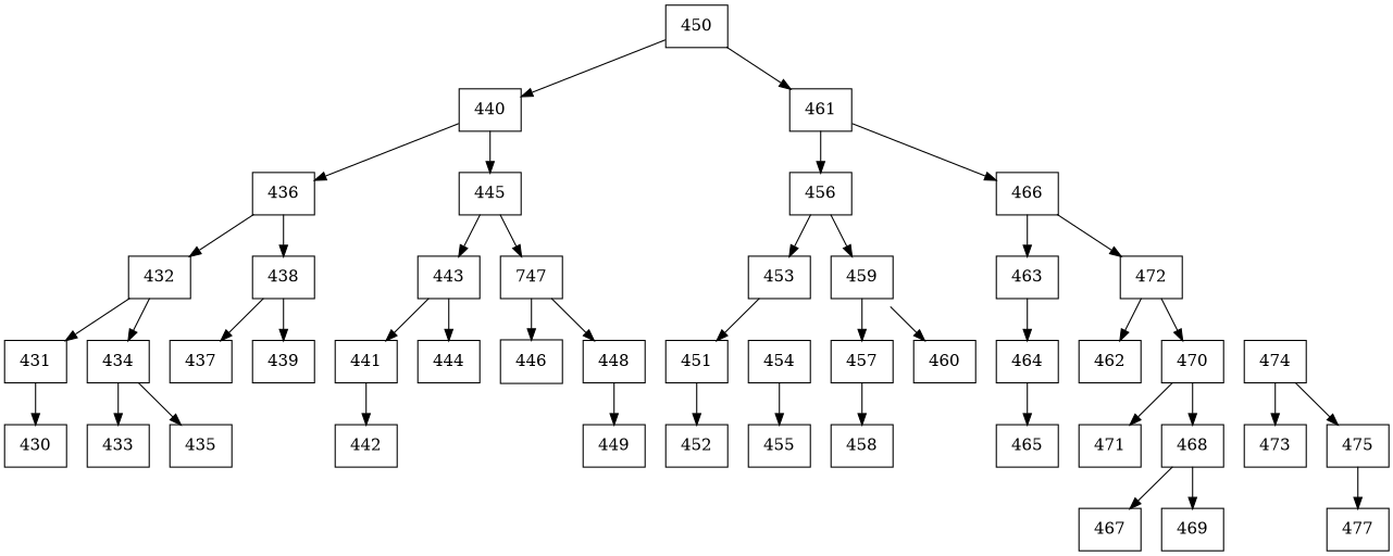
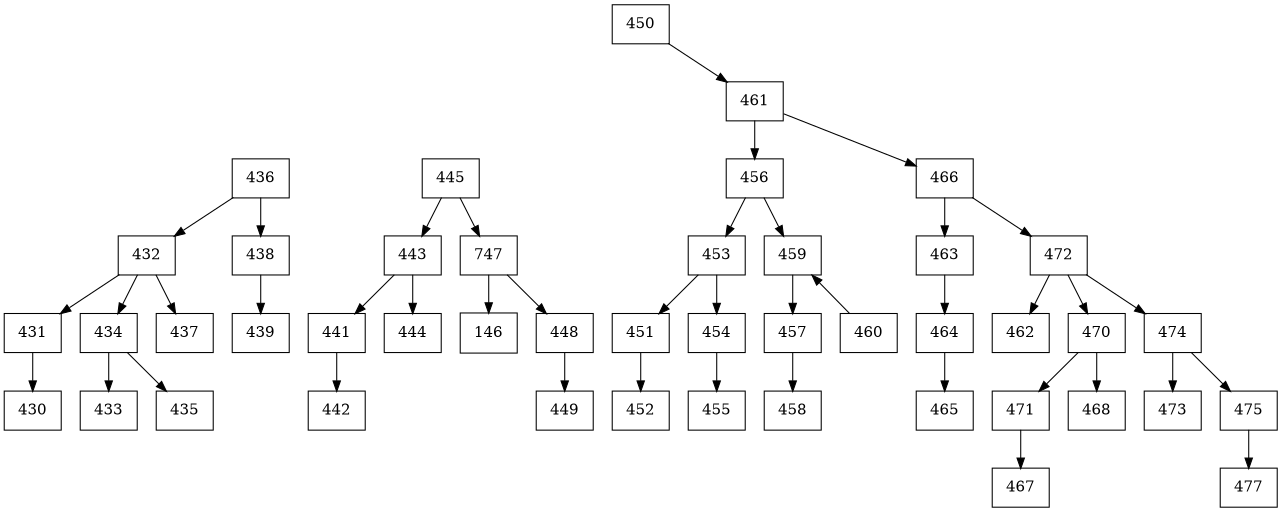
  digraph {
    concentrate=true
    rankdir=UD
    node [shape=record]
    n1 [label=450]
-   n2 [label=440]
    n3 [label=461]
    n4 [label=436]
    n5 [label=445]
    n6 [label=456]
    n7 [label=466]
    n8 [label=432]
    n9 [label=438]
    n10 [label=443]
    n11 [label=747]
    n12 [label=431]
    n13 [label=434]
    n14 [label=437]
    n15 [label=439]
    n16 [label=430]
    n17 [label=433]
    n18 [label=435]
    n19 [label=441]
    n20 [label=444]
-   n21 [label=446]
+   n21 [label=146]
    n22 [label=448]
    n23 [label=442]
    n24 [label=449]
    n25 [label=453]
    n26 [label=459]
    n27 [label=463]
    n28 [label=472]
    n29 [label=451]
    n30 [label=454]
    n31 [label=457]
    n32 [label=460]
    n33 [label=452]
    n34 [label=455]
    n35 [label=458]
    n36 [label=464]
    n37 [label=462]
    n38 [label=470]
    n39 [label=474]
    n40 [label=465]
    n41 [label=468]
    n42 [label=471]
    n43 [label=473]
    n44 [label=475]
    n45 [label=467]
-   n46 [label=469]
    n47 [label=477]
-   n1 -> n2
    n1 -> n3
-   n2 -> n4
-   n2 -> n5
    n3 -> n6
    n3 -> n7
    n4 -> n8
    n4 -> n9
    n5 -> n10
    n5 -> n11
    n6 -> n25
    n6 -> n26
    n7 -> n27
    n7 -> n28
    n8 -> n12
    n8 -> n13
-   n9 -> n14
+   n8 -> n14
    n9 -> n15
    n10 -> n19
    n10 -> n20
    n11 -> n21
    n11 -> n22
    n12 -> n16
    n13 -> n17
    n13 -> n18
    n19 -> n23
    n22 -> n24
    n25 -> n29
+   n25 -> n30
    n26 -> n31
-   n26 -> n32
+   n32 -> n26
    n27 -> n36
    n28 -> n37
    n28 -> n38
+   n28 -> n39
    n29 -> n33
    n30 -> n34
    n31 -> n35
    n36 -> n40
    n38 -> n41
    n38 -> n42
    n39 -> n43
    n39 -> n44
-   n41 -> n45
-   n41 -> n46
+   n42 -> n45
    n44 -> n47
  }
